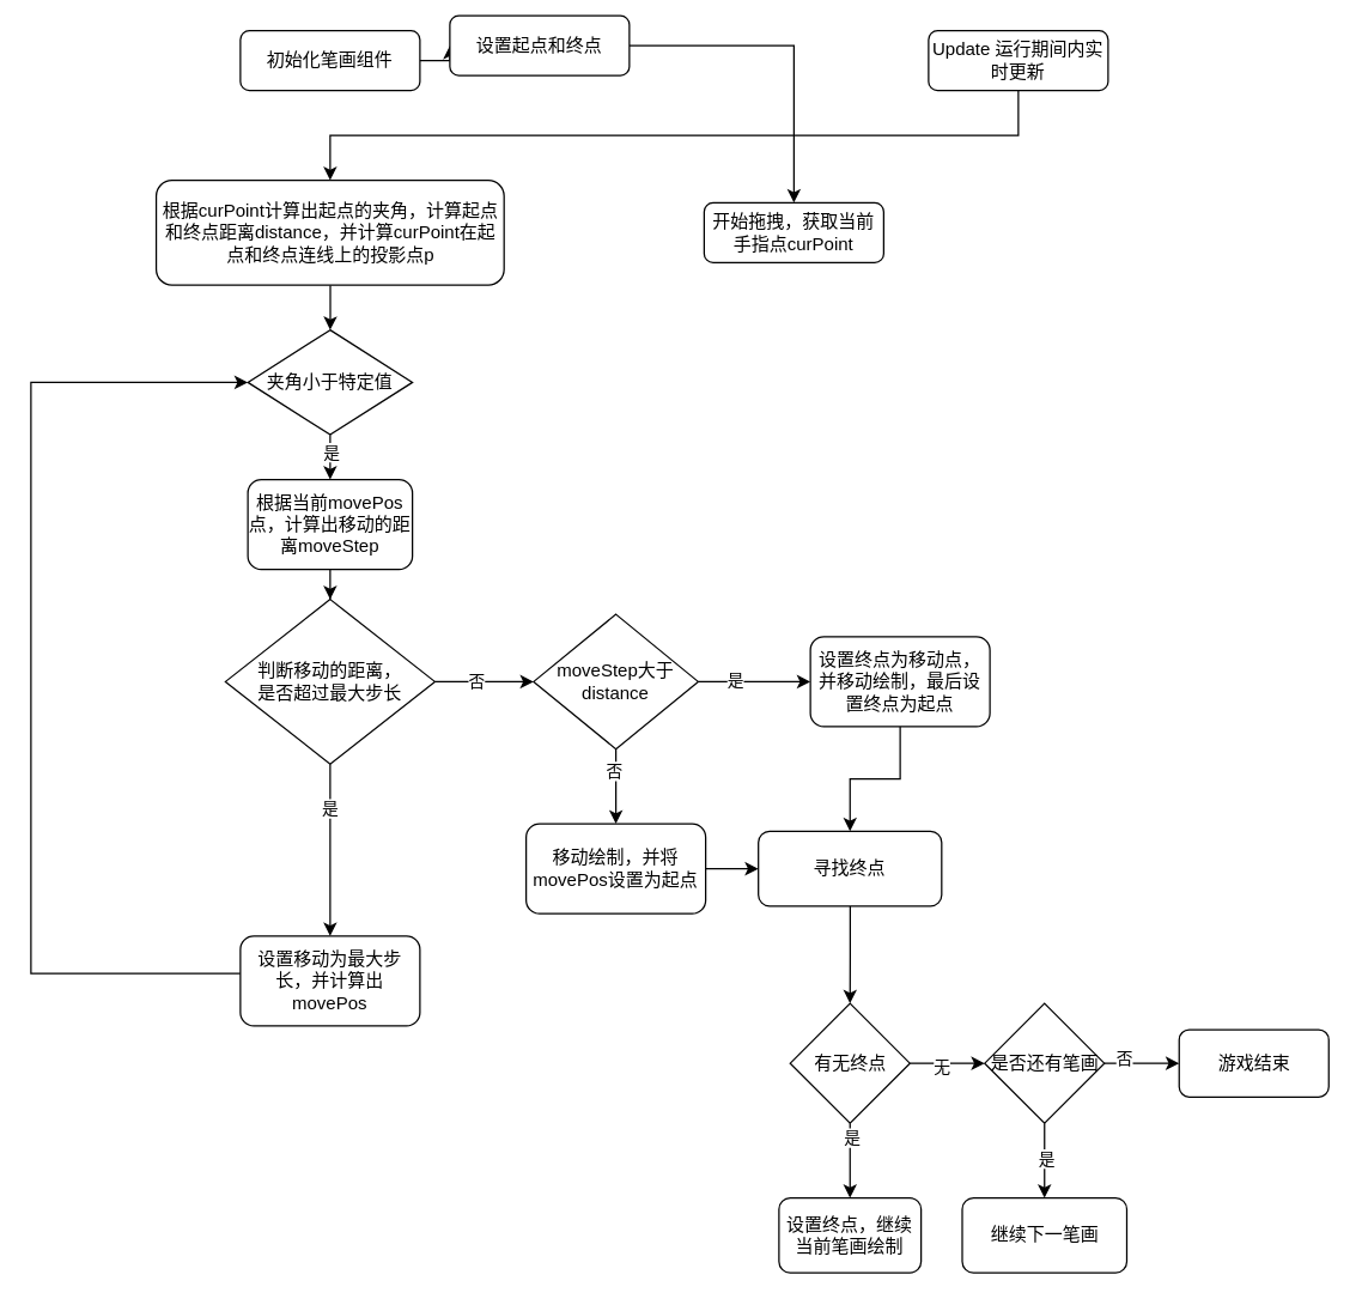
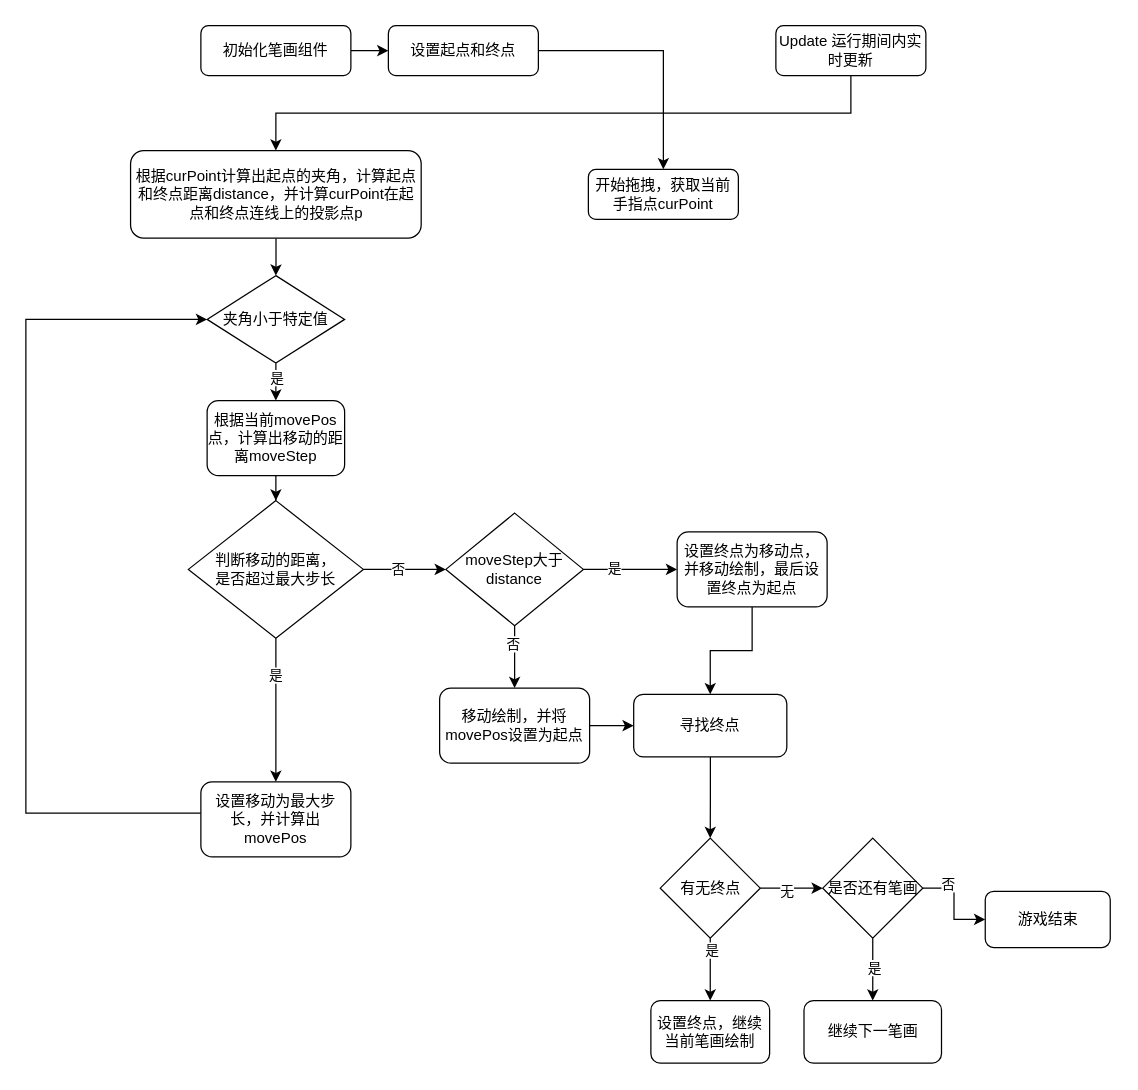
  <mxCell id="0" />
  <mxCell id="1" parent="0" />
  <mxCell id="2" value="" style="edgeStyle=orthogonalEdgeStyle;rounded=0;orthogonalLoop=1;jettySize=auto;html=1;" edge="1" parent="1" source="3" target="5"><mxGeometry relative="1" as="geometry" /></mxCell>
  <mxCell id="3" value="初始化笔画组件" style="rounded=1;whiteSpace=wrap;html=1;fontSize=12;glass=0;strokeWidth=1;shadow=0;" parent="1" vertex="1"><mxGeometry x="160" y="20" width="120" height="40" as="geometry" /></mxCell>
  <mxCell id="4" value="" style="edgeStyle=orthogonalEdgeStyle;rounded=0;orthogonalLoop=1;jettySize=auto;html=1;" edge="1" parent="1" source="5" target="6"><mxGeometry relative="1" as="geometry" /></mxCell>
- <mxCell id="5" value="设置起点和终点" style="rounded=1;whiteSpace=wrap;html=1;fontSize=12;glass=0;strokeWidth=1;shadow=0;" vertex="1" parent="1"><mxGeometry x="300" y="10" width="120" height="40" as="geometry" /></mxCell>
+ <mxCell id="5" value="设置起点和终点" style="rounded=1;whiteSpace=wrap;html=1;fontSize=12;glass=0;strokeWidth=1;shadow=0;" vertex="1" parent="1"><mxGeometry x="310" y="20" width="120" height="40" as="geometry" /></mxCell>
  <mxCell id="6" value="开始拖拽，获取当前手指点curPoint" style="rounded=1;whiteSpace=wrap;html=1;fontSize=12;glass=0;strokeWidth=1;shadow=0;" vertex="1" parent="1"><mxGeometry x="470" y="135" width="120" height="40" as="geometry" /></mxCell>
  <mxCell id="7" style="edgeStyle=orthogonalEdgeStyle;rounded=0;orthogonalLoop=1;jettySize=auto;html=1;entryX=0.5;entryY=0;entryDx=0;entryDy=0;" edge="1" parent="1" source="8" target="10"><mxGeometry relative="1" as="geometry"><Array as="points"><mxPoint x="680" y="90" /><mxPoint x="220" y="90" /></Array></mxGeometry></mxCell>
  <mxCell id="8" value="Update 运行期间内实时更新" style="rounded=1;whiteSpace=wrap;html=1;fontSize=12;glass=0;strokeWidth=1;shadow=0;" vertex="1" parent="1"><mxGeometry x="620" y="20" width="120" height="40" as="geometry" /></mxCell>
  <mxCell id="9" value="" style="edgeStyle=orthogonalEdgeStyle;rounded=0;orthogonalLoop=1;jettySize=auto;html=1;" edge="1" parent="1" source="10" target="13"><mxGeometry relative="1" as="geometry" /></mxCell>
  <mxCell id="10" value="根据curPoint计算出起点的夹角，计算起点和终点距离distance，并计算curPoint在起点和终点连线上的投影点p" style="rounded=1;whiteSpace=wrap;html=1;fontSize=12;glass=0;strokeWidth=1;shadow=0;" vertex="1" parent="1"><mxGeometry x="103.75" y="120" width="232.5" height="70" as="geometry" /></mxCell>
  <mxCell id="11" value="" style="edgeStyle=orthogonalEdgeStyle;rounded=0;orthogonalLoop=1;jettySize=auto;html=1;" edge="1" parent="1" source="13" target="22"><mxGeometry relative="1" as="geometry" /></mxCell>
  <mxCell id="12" value="是" style="edgeLabel;html=1;align=center;verticalAlign=middle;resizable=0;points=[];" vertex="1" connectable="0" parent="11"><mxGeometry x="-0.55" relative="1" as="geometry"><mxPoint as="offset" /></mxGeometry></mxCell>
  <mxCell id="13" value="夹角小于特定值" style="rhombus;whiteSpace=wrap;html=1;" vertex="1" parent="1"><mxGeometry x="165" y="220" width="110" height="70" as="geometry" /></mxCell>
  <mxCell id="14" style="edgeStyle=orthogonalEdgeStyle;rounded=0;orthogonalLoop=1;jettySize=auto;html=1;entryX=0;entryY=0.5;entryDx=0;entryDy=0;" edge="1" parent="1" source="15" target="13"><mxGeometry relative="1" as="geometry"><mxPoint x="60" y="260" as="targetPoint" /><Array as="points"><mxPoint x="20" y="650" /><mxPoint x="20" y="255" /></Array></mxGeometry></mxCell>
  <mxCell id="15" value="设置移动为最大步长，并计算出movePos" style="rounded=1;whiteSpace=wrap;html=1;" vertex="1" parent="1"><mxGeometry x="160" y="625" width="120" height="60" as="geometry" /></mxCell>
  <mxCell id="16" value="" style="edgeStyle=orthogonalEdgeStyle;rounded=0;orthogonalLoop=1;jettySize=auto;html=1;" edge="1" parent="1" source="20" target="15"><mxGeometry relative="1" as="geometry" /></mxCell>
  <mxCell id="17" value="是" style="edgeLabel;html=1;align=center;verticalAlign=middle;resizable=0;points=[];" vertex="1" connectable="0" parent="16"><mxGeometry x="-0.5" y="-1" relative="1" as="geometry"><mxPoint as="offset" /></mxGeometry></mxCell>
  <mxCell id="18" style="edgeStyle=orthogonalEdgeStyle;rounded=0;orthogonalLoop=1;jettySize=auto;html=1;entryX=0;entryY=0.5;entryDx=0;entryDy=0;" edge="1" parent="1" source="20" target="41"><mxGeometry relative="1" as="geometry" /></mxCell>
  <mxCell id="19" value="否" style="edgeLabel;html=1;align=center;verticalAlign=middle;resizable=0;points=[];" vertex="1" connectable="0" parent="18"><mxGeometry x="-0.173" y="1" relative="1" as="geometry"><mxPoint as="offset" /></mxGeometry></mxCell>
  <mxCell id="20" value="判断移动的距离，&lt;br&gt;是否超过最大步长" style="rhombus;whiteSpace=wrap;html=1;" vertex="1" parent="1"><mxGeometry x="150" y="400" width="140" height="110" as="geometry" /></mxCell>
  <mxCell id="21" value="" style="edgeStyle=orthogonalEdgeStyle;rounded=0;orthogonalLoop=1;jettySize=auto;html=1;" edge="1" parent="1" source="22" target="20"><mxGeometry relative="1" as="geometry" /></mxCell>
  <mxCell id="22" value="根据当前movePos点，计算出移动的距离moveStep" style="rounded=1;whiteSpace=wrap;html=1;" vertex="1" parent="1"><mxGeometry x="165" y="320" width="110" height="60" as="geometry" /></mxCell>
  <mxCell id="23" value="" style="edgeStyle=orthogonalEdgeStyle;rounded=0;orthogonalLoop=1;jettySize=auto;html=1;" edge="1" parent="1" source="24" target="29"><mxGeometry relative="1" as="geometry" /></mxCell>
  <mxCell id="24" value="寻找终点" style="rounded=1;whiteSpace=wrap;html=1;" vertex="1" parent="1"><mxGeometry x="506.25" y="555" width="122.5" height="50" as="geometry" /></mxCell>
  <mxCell id="25" value="" style="edgeStyle=orthogonalEdgeStyle;rounded=0;orthogonalLoop=1;jettySize=auto;html=1;" edge="1" parent="1" source="29" target="34"><mxGeometry relative="1" as="geometry" /></mxCell>
  <mxCell id="26" value="无" style="edgeLabel;html=1;align=center;verticalAlign=middle;resizable=0;points=[];" vertex="1" connectable="0" parent="25"><mxGeometry x="-0.16" y="-2" relative="1" as="geometry"><mxPoint as="offset" /></mxGeometry></mxCell>
  <mxCell id="27" value="" style="edgeStyle=orthogonalEdgeStyle;rounded=0;orthogonalLoop=1;jettySize=auto;html=1;" edge="1" parent="1" source="29" target="46"><mxGeometry relative="1" as="geometry" /></mxCell>
  <mxCell id="28" value="是" style="edgeLabel;html=1;align=center;verticalAlign=middle;resizable=0;points=[];" vertex="1" connectable="0" parent="27"><mxGeometry x="-0.64" y="1" relative="1" as="geometry"><mxPoint as="offset" /></mxGeometry></mxCell>
  <mxCell id="29" value="有无终点" style="rhombus;whiteSpace=wrap;html=1;" vertex="1" parent="1"><mxGeometry x="527.5" y="670" width="80" height="80" as="geometry" /></mxCell>
  <mxCell id="30" value="" style="edgeStyle=orthogonalEdgeStyle;rounded=0;orthogonalLoop=1;jettySize=auto;html=1;" edge="1" parent="1" source="34" target="35"><mxGeometry relative="1" as="geometry" /></mxCell>
  <mxCell id="31" value="是" style="edgeLabel;html=1;align=center;verticalAlign=middle;resizable=0;points=[];" vertex="1" connectable="0" parent="30"><mxGeometry x="-0.1" y="1" relative="1" as="geometry"><mxPoint as="offset" /></mxGeometry></mxCell>
  <mxCell id="32" value="" style="edgeStyle=orthogonalEdgeStyle;rounded=0;orthogonalLoop=1;jettySize=auto;html=1;" edge="1" parent="1" source="34" target="36"><mxGeometry relative="1" as="geometry" /></mxCell>
  <mxCell id="33" value="否" style="edgeLabel;html=1;align=center;verticalAlign=middle;resizable=0;points=[];" vertex="1" connectable="0" parent="32"><mxGeometry x="-0.48" y="4" relative="1" as="geometry"><mxPoint as="offset" /></mxGeometry></mxCell>
  <mxCell id="34" value="是否还有笔画" style="rhombus;whiteSpace=wrap;html=1;" vertex="1" parent="1"><mxGeometry x="657.5" y="670" width="80" height="80" as="geometry" /></mxCell>
  <mxCell id="35" value="继续下一笔画" style="rounded=1;whiteSpace=wrap;html=1;" vertex="1" parent="1"><mxGeometry x="642.5" y="800" width="110" height="50" as="geometry" /></mxCell>
- <mxCell id="36" value="游戏结束" style="rounded=1;whiteSpace=wrap;html=1;" vertex="1" parent="1"><mxGeometry x="787.5" y="687.5" width="100" height="45" as="geometry" /></mxCell>
+ <mxCell id="36" value="游戏结束" style="rounded=1;whiteSpace=wrap;html=1;" vertex="1" parent="1"><mxGeometry x="787.5" y="712.5" width="100" height="45" as="geometry" /></mxCell>
  <mxCell id="37" value="" style="edgeStyle=orthogonalEdgeStyle;rounded=0;orthogonalLoop=1;jettySize=auto;html=1;" edge="1" parent="1" source="41" target="43"><mxGeometry relative="1" as="geometry" /></mxCell>
  <mxCell id="38" value="是" style="edgeLabel;html=1;align=center;verticalAlign=middle;resizable=0;points=[];" vertex="1" connectable="0" parent="37"><mxGeometry x="-0.36" y="2" relative="1" as="geometry"><mxPoint as="offset" /></mxGeometry></mxCell>
  <mxCell id="39" value="" style="edgeStyle=orthogonalEdgeStyle;rounded=0;orthogonalLoop=1;jettySize=auto;html=1;" edge="1" parent="1" source="41" target="45"><mxGeometry relative="1" as="geometry" /></mxCell>
  <mxCell id="40" value="否" style="edgeLabel;html=1;align=center;verticalAlign=middle;resizable=0;points=[];" vertex="1" connectable="0" parent="39"><mxGeometry x="-0.453" y="-2" relative="1" as="geometry"><mxPoint as="offset" /></mxGeometry></mxCell>
  <mxCell id="41" value="moveStep大于distance" style="rhombus;whiteSpace=wrap;html=1;" vertex="1" parent="1"><mxGeometry x="356" y="410" width="110" height="90" as="geometry" /></mxCell>
  <mxCell id="42" style="edgeStyle=orthogonalEdgeStyle;rounded=0;orthogonalLoop=1;jettySize=auto;html=1;entryX=0.5;entryY=0;entryDx=0;entryDy=0;" edge="1" parent="1" source="43" target="24"><mxGeometry relative="1" as="geometry" /></mxCell>
  <mxCell id="43" value="设置终点为移动点，并移动绘制，最后设置终点为起点" style="rounded=1;whiteSpace=wrap;html=1;" vertex="1" parent="1"><mxGeometry x="541" y="425" width="120" height="60" as="geometry" /></mxCell>
  <mxCell id="44" value="" style="edgeStyle=orthogonalEdgeStyle;rounded=0;orthogonalLoop=1;jettySize=auto;html=1;" edge="1" parent="1" source="45" target="24"><mxGeometry relative="1" as="geometry" /></mxCell>
  <mxCell id="45" value="&lt;span style=&quot;&quot;&gt;移动绘制，并将movePos设置为起点&lt;/span&gt;" style="rounded=1;whiteSpace=wrap;html=1;" vertex="1" parent="1"><mxGeometry x="351" y="550" width="120" height="60" as="geometry" /></mxCell>
  <mxCell id="46" value="设置终点，继续当前笔画绘制" style="rounded=1;whiteSpace=wrap;html=1;" vertex="1" parent="1"><mxGeometry x="520" y="800" width="95" height="50" as="geometry" /></mxCell>
